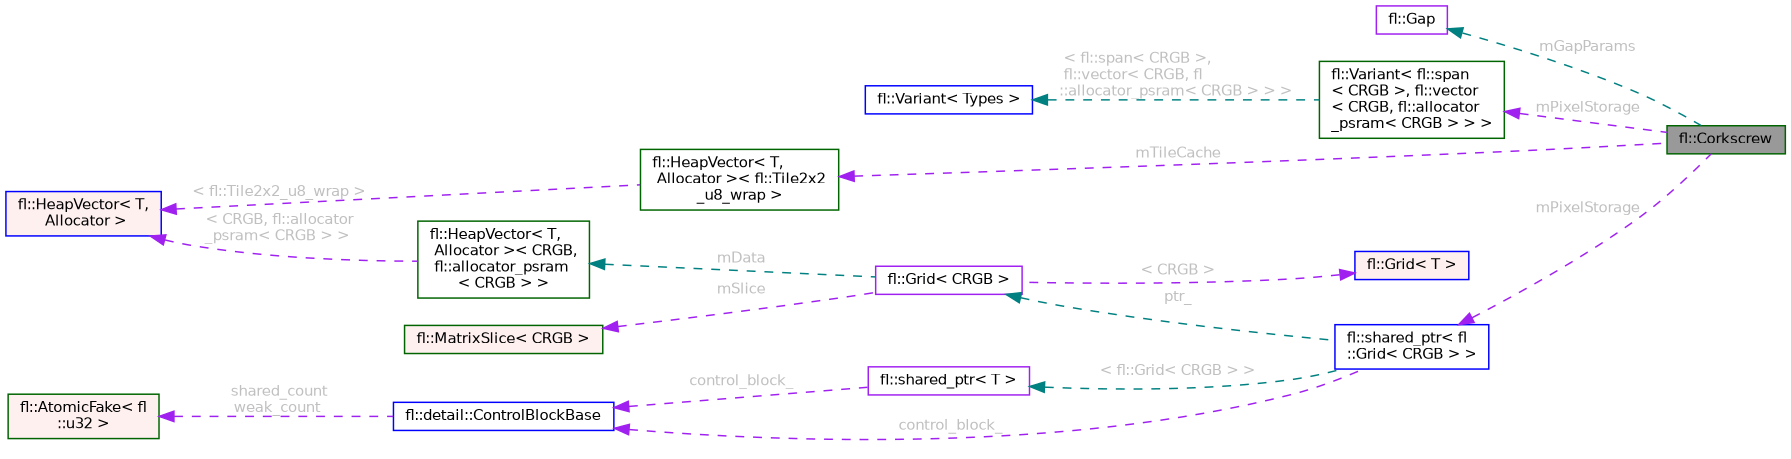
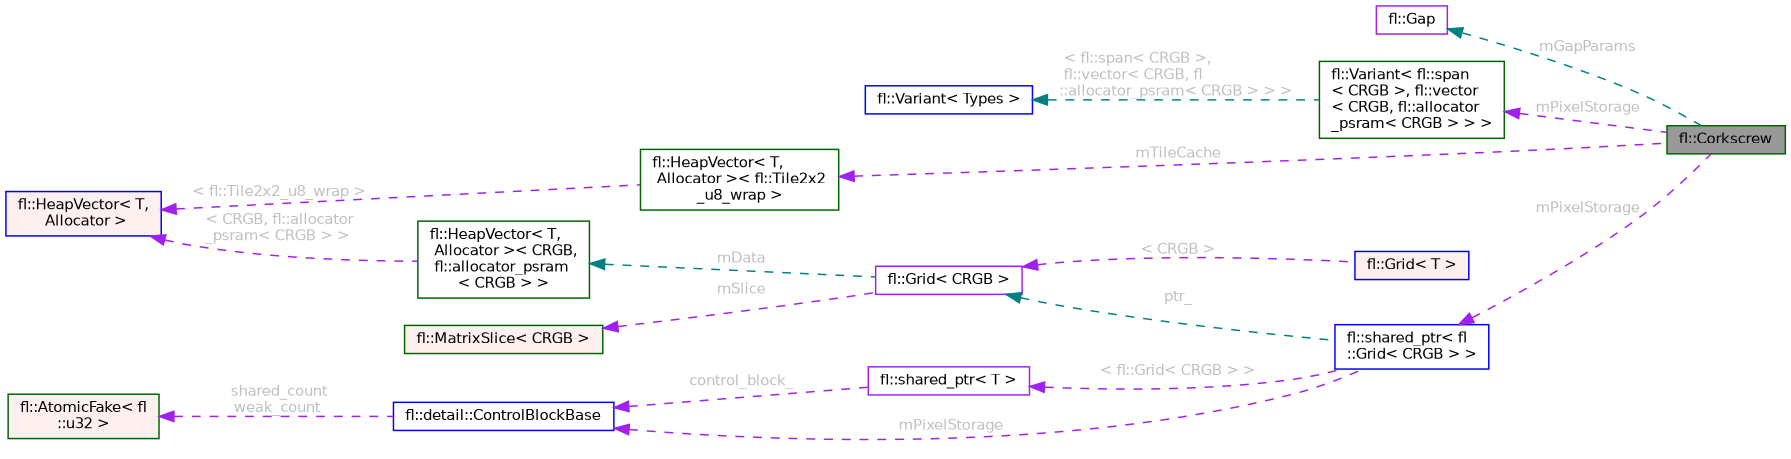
  digraph {
    rankdir=LR
    node [color=darkgreen fillcolor=white fontname=Helvetica fontsize=10 shape=box style=filled]
    edge [color=purple dir=back fontcolor=grey fontname=Helvetica fontsize=10 labelfontname=Helvetica labelfontsize=10 style=dashed]
    n1 [fillcolor=grey60 fontcolor=black height=0.2 label="fl::Corkscrew" width=0.4]
    n2 [color=purple height=0.2 label="fl::Gap" width=0.4]
    n3 [height=0.2 label="fl::Variant\< fl::span\l\< CRGB \>, fl::vector\l\< CRGB, fl::allocator\l_psram\< CRGB \> \> \>" width=0.4]
    n4 [color=blue height=0.2 label="fl::Variant\< Types \>" width=0.4]
    n5 [color=blue height=0.2 label="fl::shared_ptr\< fl\l::Grid\< CRGB \> \>" width=0.4]
    n6 [color=purple height=0.2 label="fl::Grid\< CRGB \>" width=0.4]
    n7 [height=0.2 label="fl::HeapVector\< T,\l Allocator \>\< CRGB,\l fl::allocator_psram\l\< CRGB \> \>" width=0.4]
    n8 [color=blue fillcolor="#FFF0F0" height=0.2 label="fl::HeapVector\< T,\l Allocator \>" width=0.4]
    n9 [height=0.2 label="fl::HeapVector\< T,\l Allocator \>\< fl::Tile2x2\l_u8_wrap \>" width=0.4]
    n10 [fillcolor="#FFF0F0" height=0.2 label="fl::MatrixSlice\< CRGB \>" width=0.4]
    n11 [color=blue fillcolor="#FFF0F0" height=0.2 label="fl::Grid\< T \>" width=0.4]
    n12 [color=blue height=0.2 label="fl::detail::ControlBlockBase" width=0.4]
    n13 [color=purple height=0.2 label="fl::shared_ptr\< T \>" width=0.4]
    n14 [fillcolor="#FFF0F0" height=0.2 label="fl::AtomicFake\< fl\l::u32 \>" width=0.4]
    n2 -> n1 [color=teal label=" mGapParams"]
    n3 -> n1 [label=" mPixelStorage"]
    n4 -> n3 [color=teal label=" \< fl::span\< CRGB \>,\l fl::vector\< CRGB, fl\l::allocator_psram\< CRGB \> \> \>"]
    n5 -> n1 [label=" mPixelStorage"]
    n6 -> n5 [color=teal label=" ptr_"]
    n7 -> n6 [color=teal label=" mData"]
    n8 -> n7 [label=" \< CRGB, fl::allocator\l_psram\< CRGB \> \>"]
    n8 -> n9 [label=" \< fl::Tile2x2_u8_wrap \>"]
    n9 -> n1 [label=" mTileCache"]
    n10 -> n6 [label=" mSlice"]
-   n11 -> n6 [label=" \< CRGB \>"]
-   n12 -> n5 [label=" control_block_"]
+   n6 -> n11 [label=" \< CRGB \>"]
+   n12 -> n5 [label=" mPixelStorage"]
    n12 -> n13 [label=" control_block_"]
-   n13 -> n5 [color=teal label=" \< fl::Grid\< CRGB \> \>"]
+   n13 -> n5 [label=" \< fl::Grid\< CRGB \> \>"]
    n14 -> n12 [label=" shared_count\nweak_count"]
  }
